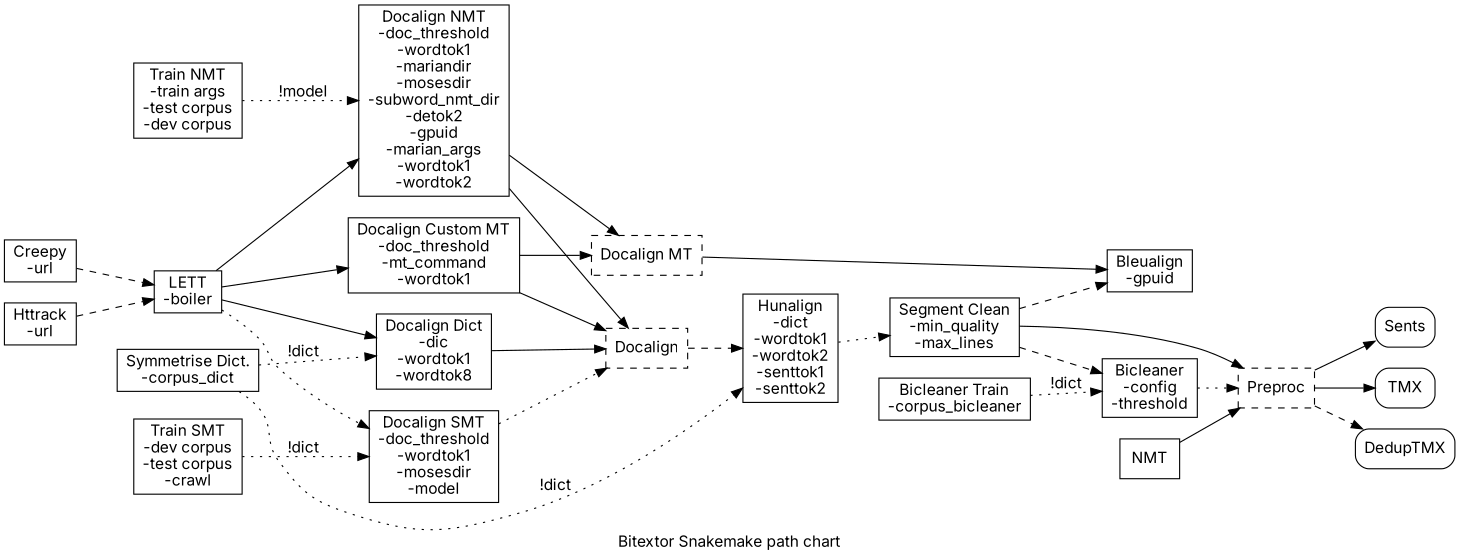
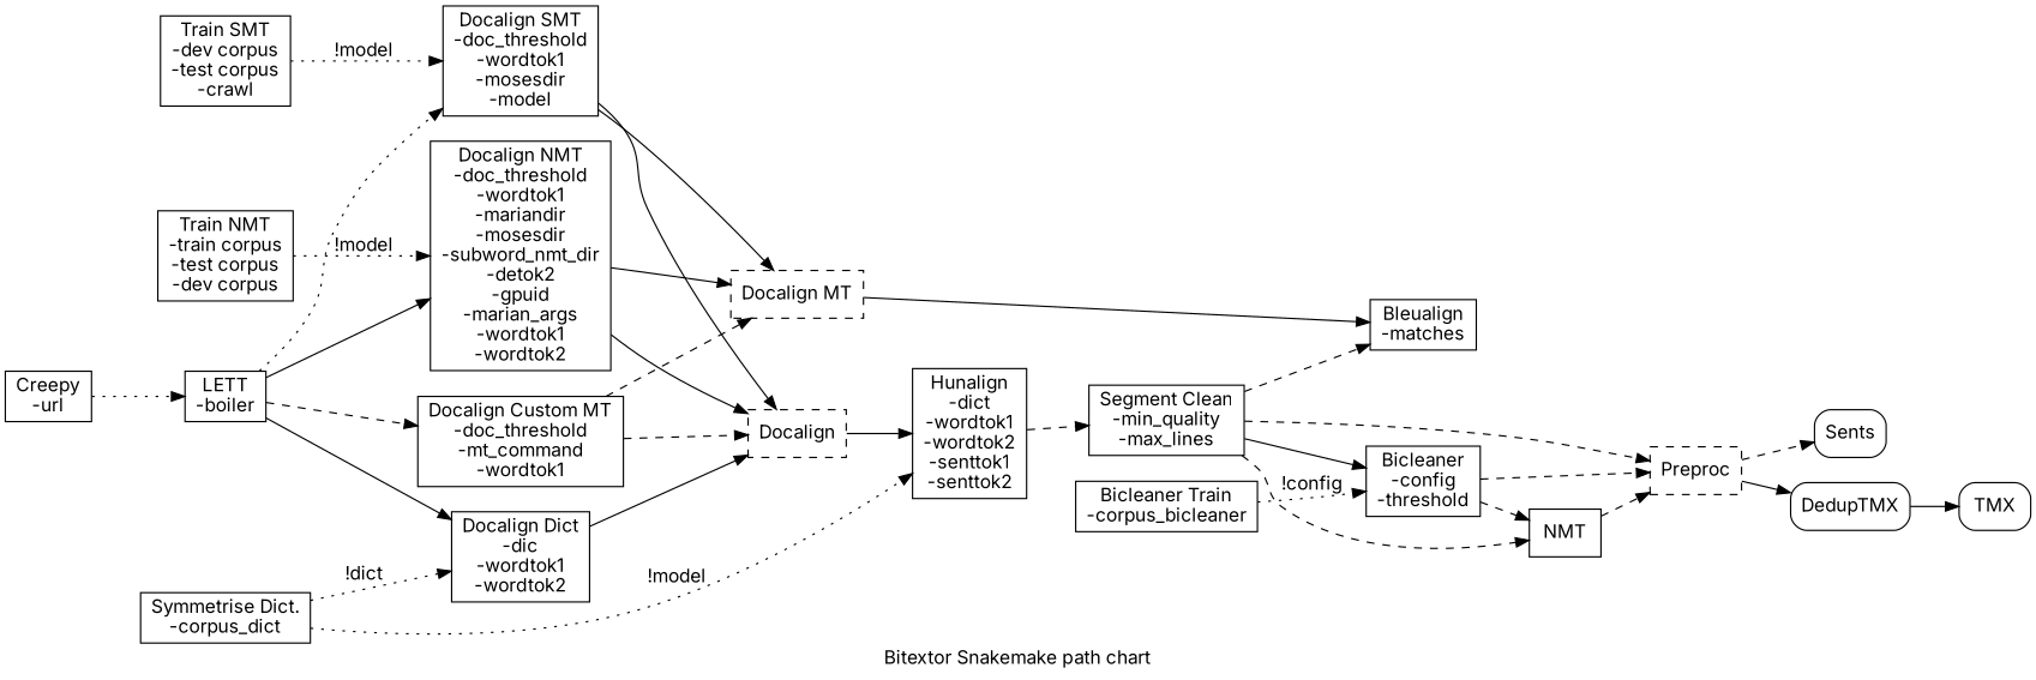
  digraph {
    fontname=Inter
    label="Bitextor Snakemake path chart"
    rankdir=LR
    node [fontname=Inter shape=record]
    edge [fontname=Inter]
    n1 [label="Creepy\n-url"]
    n2 [label="LETT\n-boiler"]
-   n3 [label="Docalign Dict\n-dic\n-wordtok1\n-wordtok8"]
+   n3 [label="Docalign Dict\n-dic\n-wordtok1\n-wordtok2"]
    n4 [label="Docalign SMT\n-doc_threshold\n-wordtok1\n-mosesdir\n-model"]
    n5 [label="Docalign NMT\n-doc_threshold\n-wordtok1\n-mariandir\n-mosesdir\n-subword_nmt_dir\n-detok2\n-gpuid\n-marian_args\n-wordtok1\n-wordtok2"]
    n6 [label="Docalign Custom MT\n-doc_threshold\n-mt_command\n-wordtok1"]
-   n7 [label="Httrack\n-url"]
    Docalign [style=dashed]
    n9 [label="Docalign MT" style=dashed]
    n10 [label="Hunalign\n-dict\n-wordtok1\n-wordtok2\n-senttok1\n-senttok2"]
-   n11 [label="Bleualign\n-gpuid"]
+   n11 [label="Bleualign\n-matches"]
    n12 [label="Train SMT\n-dev corpus\n-test corpus\n-crawl"]
-   n13 [label="Train NMT\n-train args\n-test corpus\n-dev corpus"]
+   n13 [label="Train NMT\n-train corpus\n-test corpus\n-dev corpus"]
    n14 [label="Symmetrise Dict.\n-corpus_dict"]
    n15 [label="Segment Clean\n-min_quality\n-max_lines"]
    n16 [label="Bicleaner\n-config\n-threshold"]
    n17 [label=NMT]
    Preproc [style=dashed]
    Sents [style=rounded]
    TMX [style=rounded]
    DedupTMX [style=rounded]
    n22 [label="Bicleaner Train\n-corpus_bicleaner"]
-   n1 -> n2 [style=dashed]
+   n1 -> n2 [style=dotted]
    n2 -> n3
    n2 -> n4 [style=dotted]
    n2 -> n5
-   n2 -> n6
+   n2 -> n6 [style=dashed]
    n3 -> Docalign
-   n4 -> Docalign [style=dotted]
+   n4 -> Docalign
+   n4 -> n9
    n5 -> Docalign
    n5 -> n9
-   n6 -> Docalign
-   n6 -> n9
-   n7 -> n2 [style=dashed]
-   Docalign -> n10 [style=dashed]
+   n6 -> Docalign [style=dashed]
+   n6 -> n9 [style=dashed]
+   Docalign -> n10
    n9 -> n11
-   n10 -> n15 [style=dotted]
-   n12 -> n4 [label="!dict" style=dotted]
+   n10 -> n15 [style=dashed]
+   n12 -> n4 [label="!model" style=dotted]
    n13 -> n5 [label="!model" style=dotted]
    n14 -> n3 [label="!dict" style=dotted]
-   n14 -> n10 [label="!dict" style=dotted]
+   n14 -> n10 [label="!model" style=dotted]
    n15 -> n11 [style=dashed]
-   n15 -> n16 [style=dashed]
-   n15 -> Preproc [style=solid]
-   n16 -> Preproc [style=dotted]
-   n17 -> Preproc [style=solid]
-   Preproc -> Sents
-   Preproc -> TMX
-   Preproc -> DedupTMX [style=dashed]
-   n22 -> n16 [label="!dict" style=dotted]
+   n15 -> n16
+   n15 -> n17 [style=dashed]
+   n15 -> Preproc [style=dashed]
+   n16 -> n17 [style=dashed]
+   n16 -> Preproc [style=dashed]
+   n17 -> Preproc [style=dashed]
+   Preproc -> Sents [style=dashed]
+   DedupTMX -> TMX
+   Preproc -> DedupTMX
+   n22 -> n16 [label="!config" style=dotted]
  }
